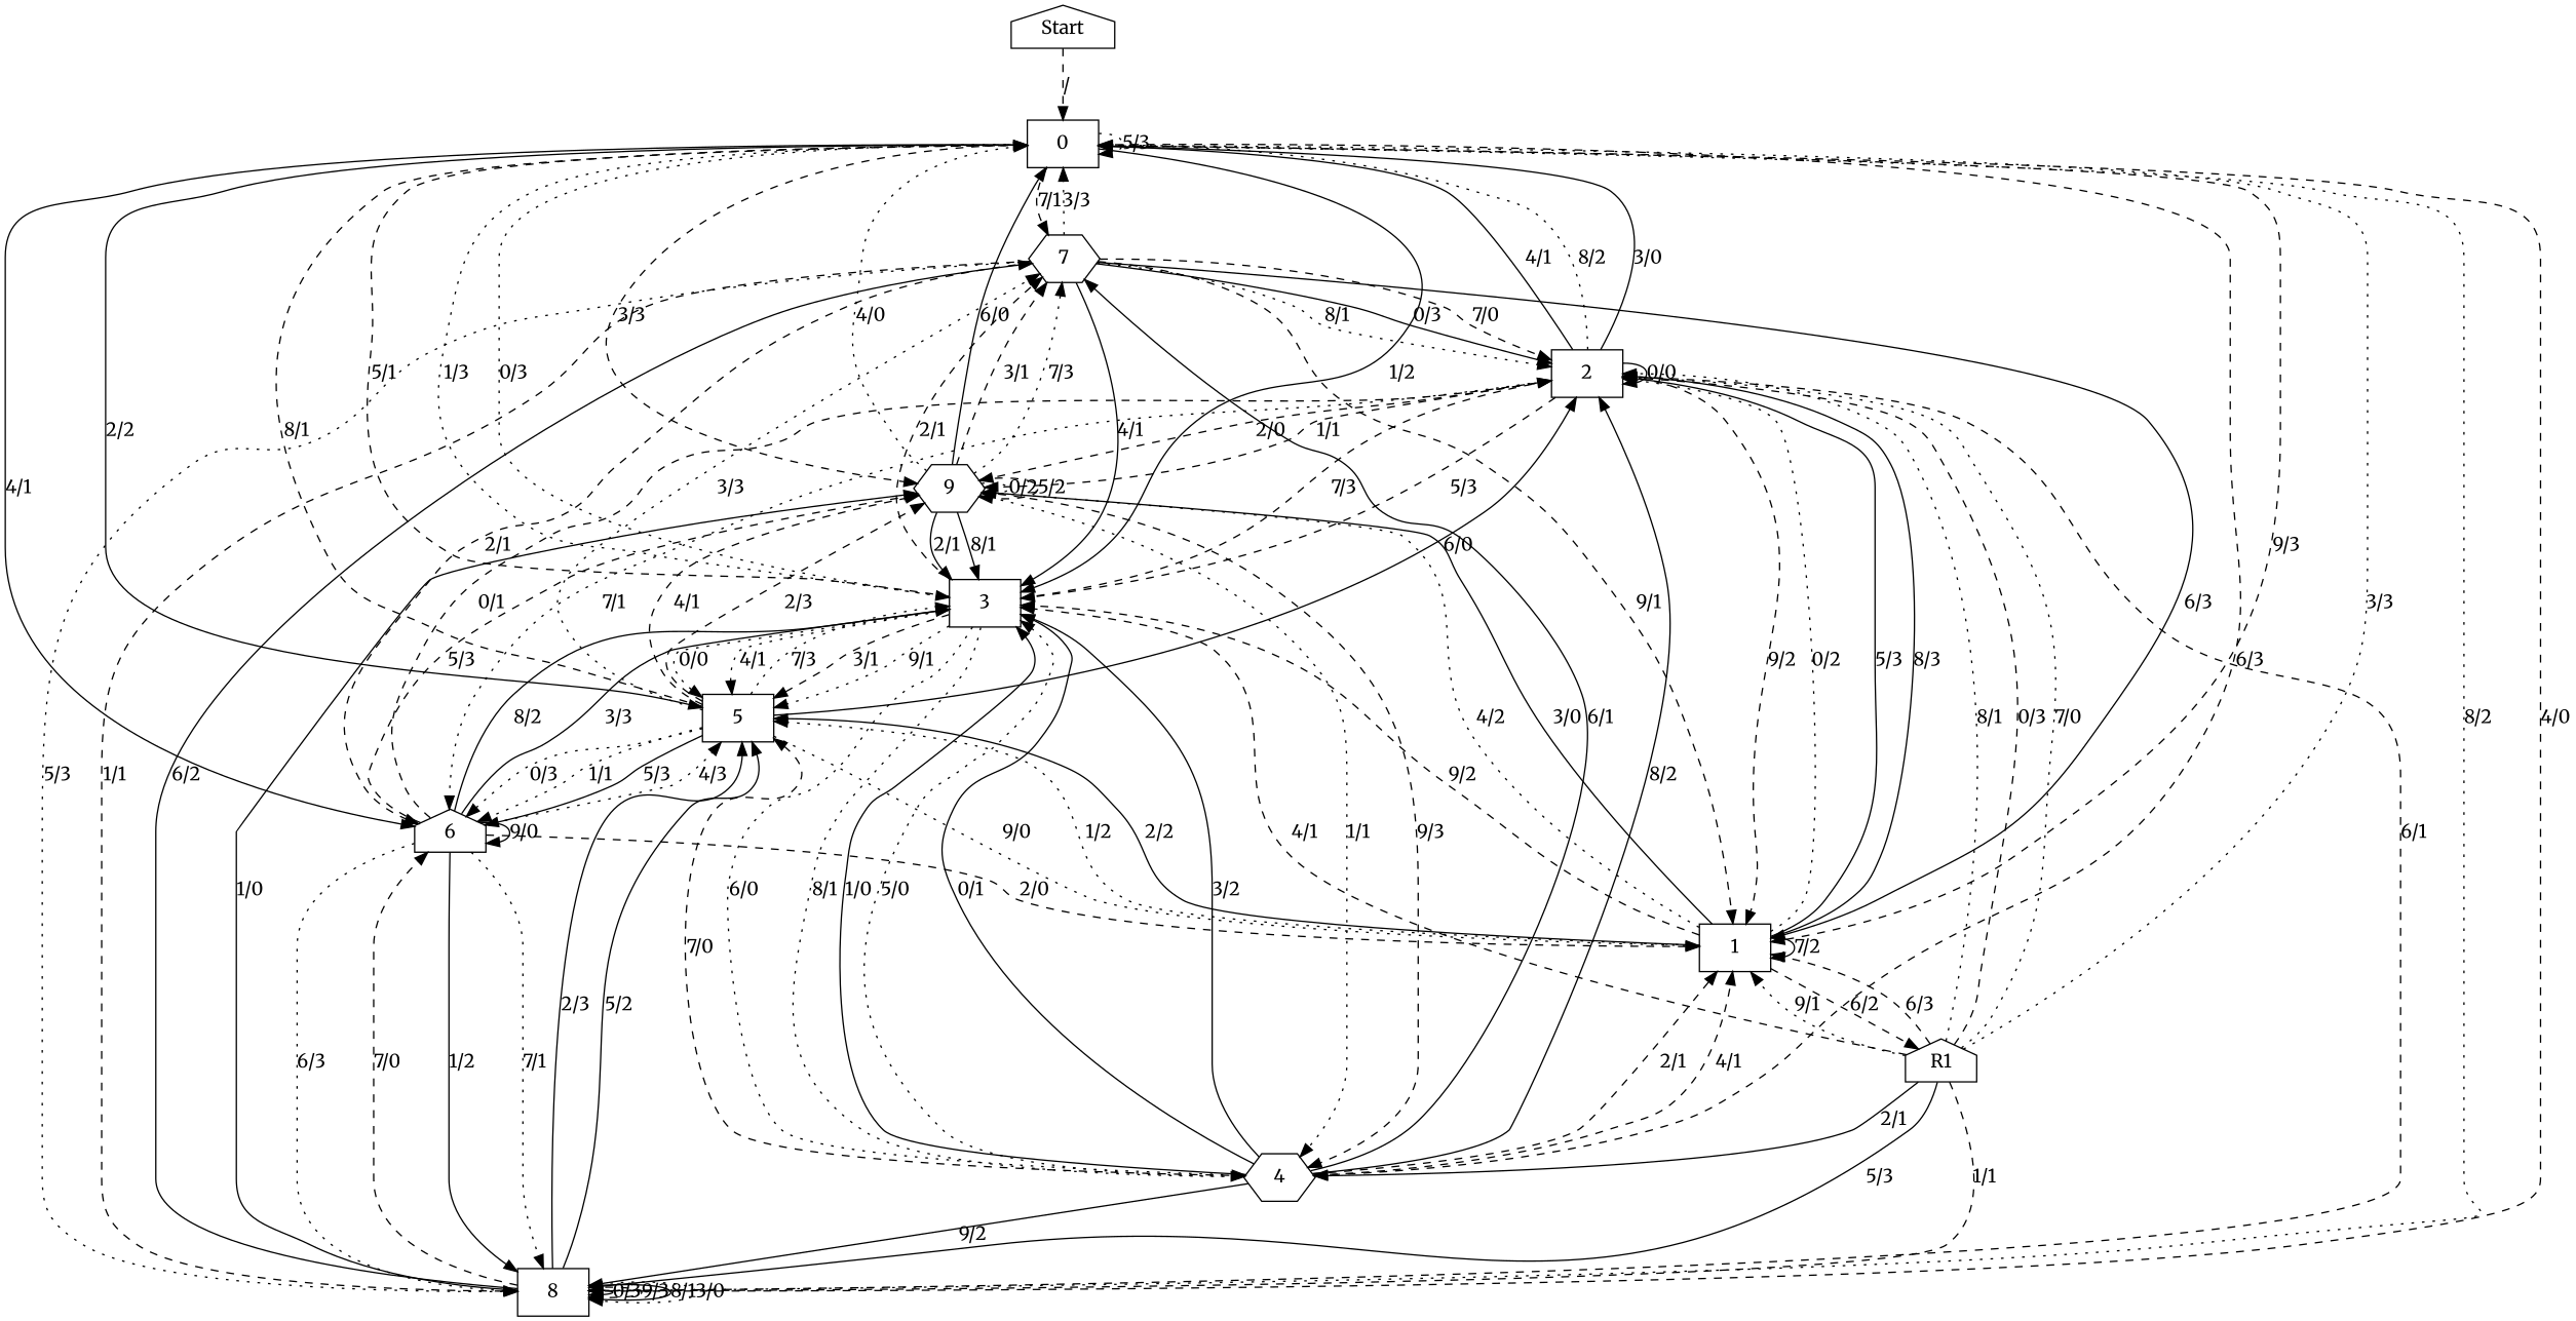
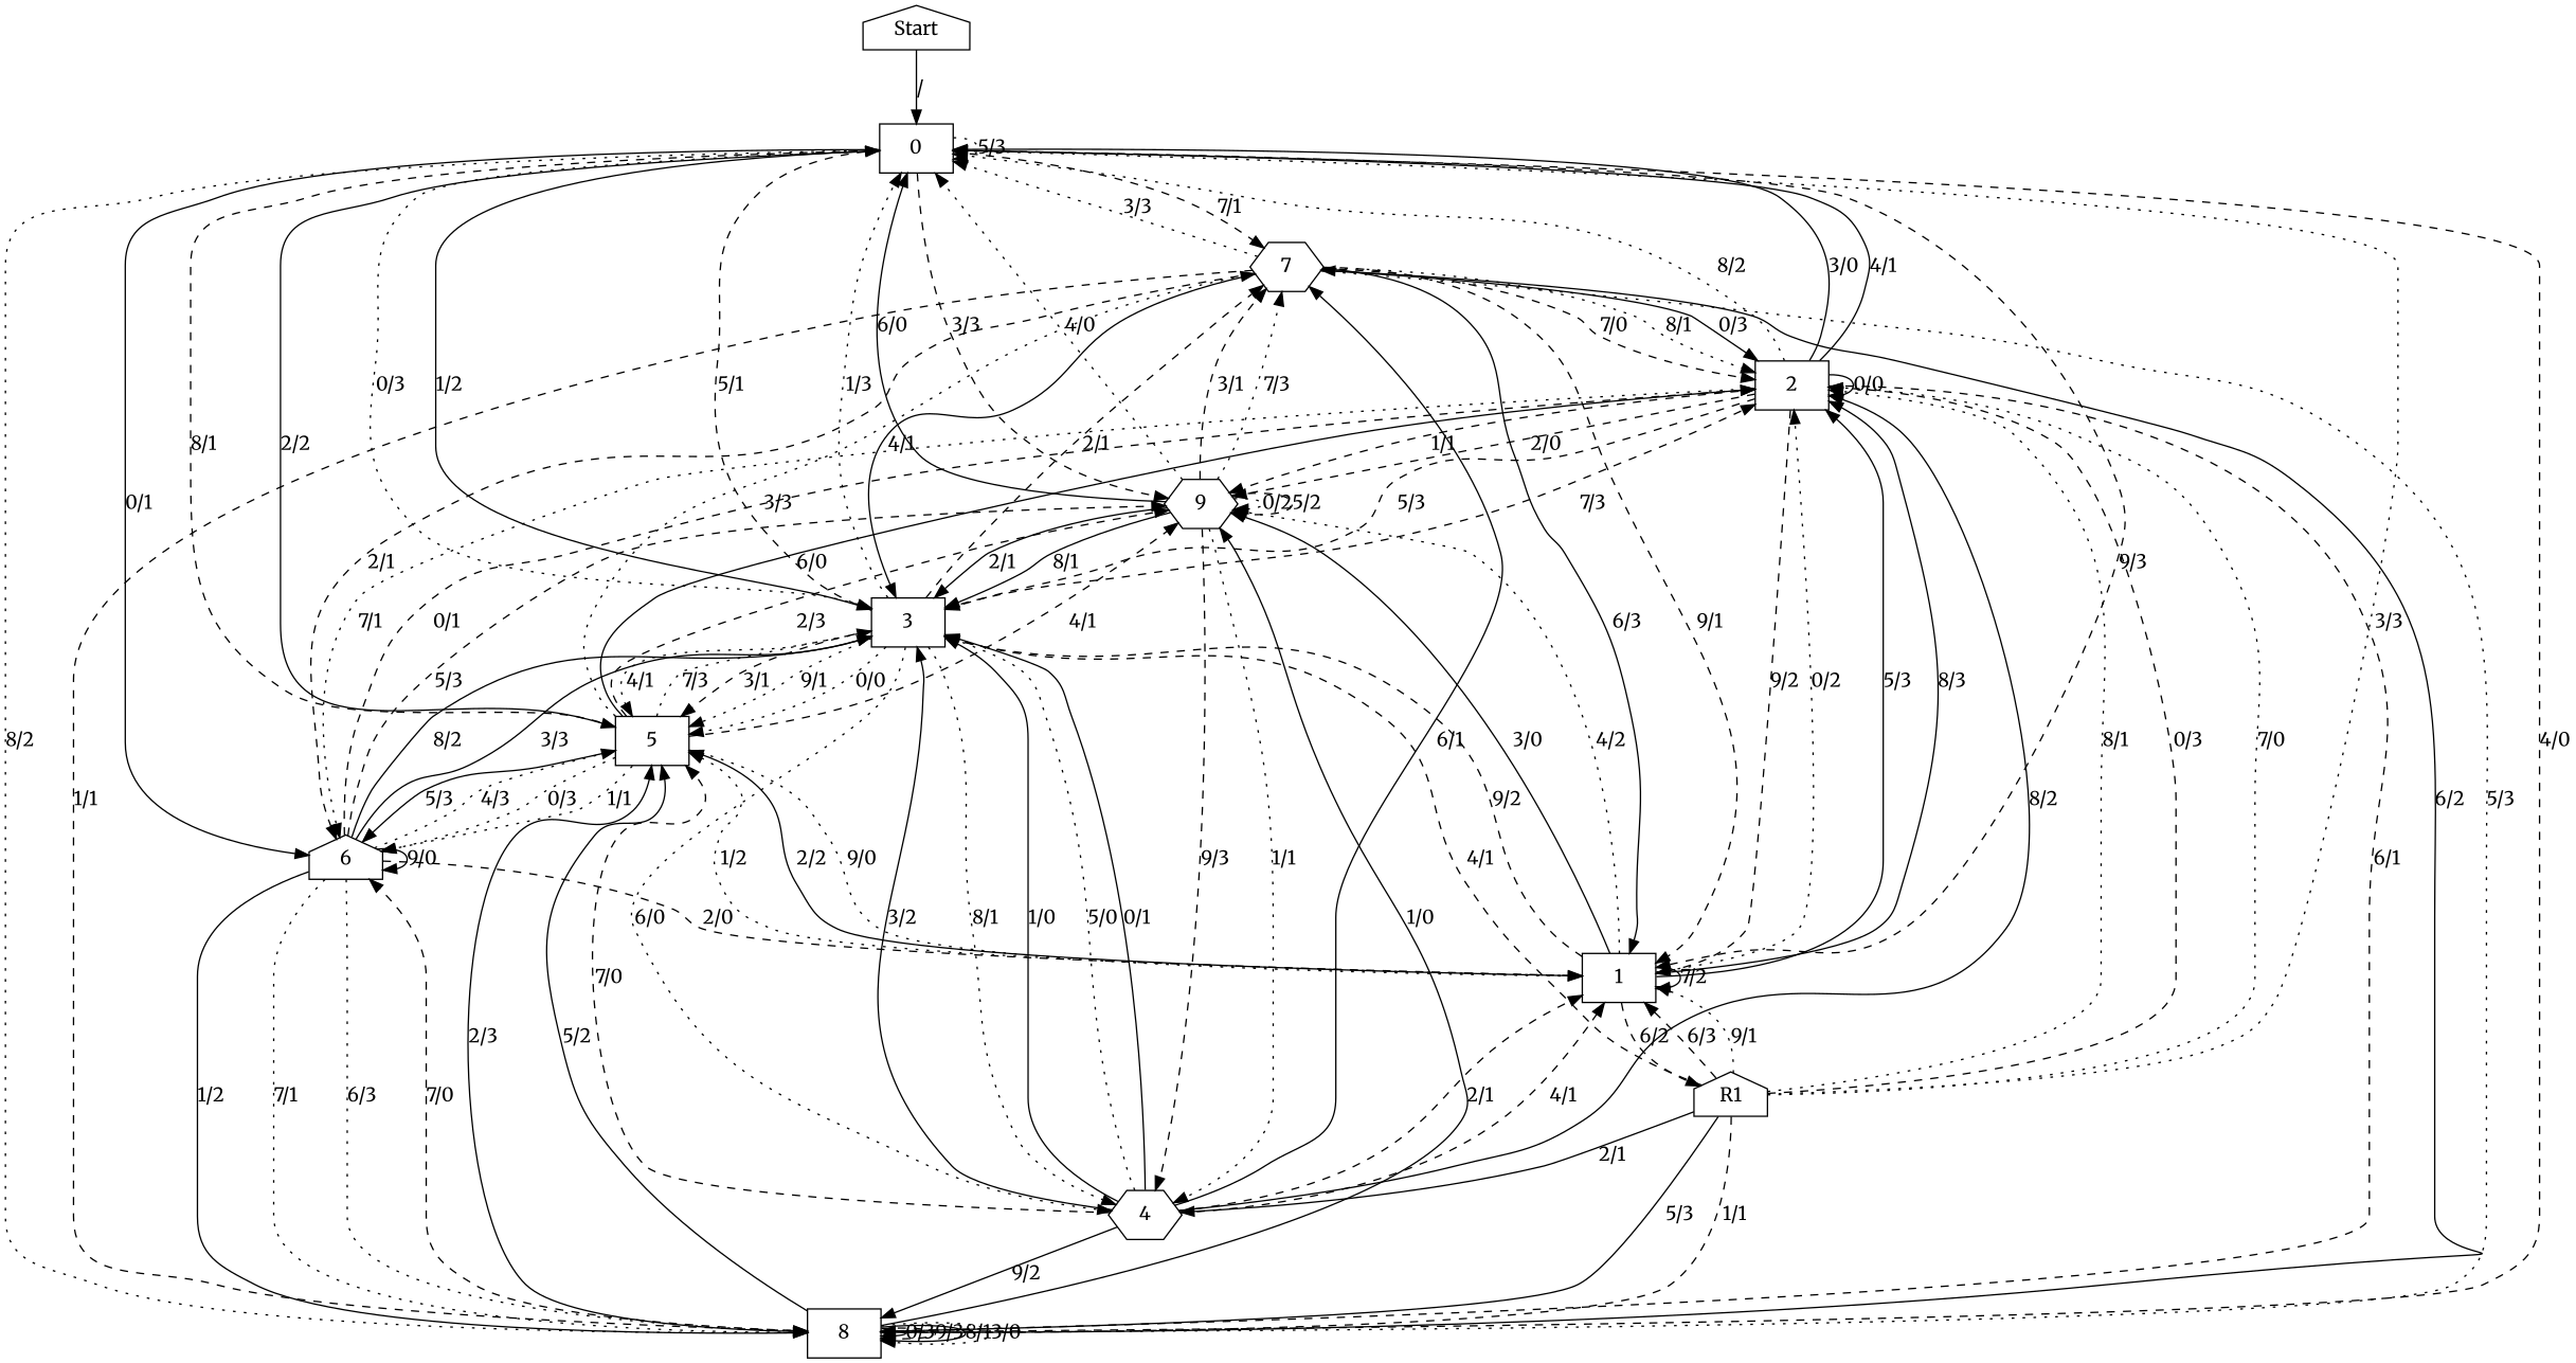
  digraph {
    fontname=Merriweather
    node [fontname=Merriweather shape=box]
    edge [fontname=Merriweather style=solid]
    Start [shape=house]
    0
    7 [shape=hexagon]
    4 [shape=hexagon]
    3
    1
    5
    8
    6 [shape=house]
    9 [shape=hexagon]
    2
    R1 [shape=house]
-   Start -> 0 [label="/" style=dashed]
+   Start -> 0 [label="/"]
    0 -> 0 [label="5/3" style=dotted]
    0 -> 7 [label="7/1" style=dashed]
-   0 -> 4 [label="6/3" style=dashed]
    0 -> 3 [label="0/3" style=dotted]
    0 -> 3 [label="1/2"]
    0 -> 1 [label="9/3" style=dashed]
    0 -> 5 [label="2/2"]
    0 -> 8 [label="8/2" style=dotted]
-   0 -> 6 [label="4/1"]
+   0 -> 6 [label="0/1"]
    0 -> 9 [label="3/3" style=dashed]
    7 -> 0 [label="3/3" style=dotted]
    7 -> 3 [label="4/1"]
    7 -> 1 [label="9/1" style=dashed]
    7 -> 1 [label="6/3"]
    7 -> 8 [label="5/3" style=dotted]
    7 -> 8 [label="1/1" style=dashed]
    7 -> 6 [label="2/1" style=dashed]
    7 -> 2 [label="8/1" style=dotted]
    7 -> 2 [label="0/3"]
    7 -> 2 [label="7/0" style=dashed]
    4 -> 7 [label="6/1"]
    4 -> 3 [label="1/0"]
    4 -> 3 [label="5/0" style=dotted]
    4 -> 3 [label="0/1"]
    4 -> 3 [label="3/2"]
    4 -> 1 [label="2/1" style=dashed]
    4 -> 1 [label="4/1" style=dashed]
    4 -> 5 [label="7/0" style=dashed]
    4 -> 8 [label="9/2"]
    4 -> 2 [label="8/2"]
    3 -> 0 [label="5/1" style=dashed]
    3 -> 0 [label="1/3" style=dotted]
    3 -> 7 [label="2/1" style=dashed]
    3 -> 4 [label="6/0" style=dotted]
    3 -> 4 [label="8/1" style=dotted]
    3 -> 5 [label="3/1" style=dashed]
    3 -> 5 [label="9/1" style=dotted]
    3 -> 5 [label="0/0" style=dotted]
    3 -> 5 [label="4/1" style=dotted]
    3 -> 2 [label="7/3" style=dashed]
    1 -> 3 [label="9/2" style=dashed]
    1 -> 1 [label="7/2"]
    1 -> 5 [label="1/2" style=dotted]
    1 -> 5 [label="2/2"]
    1 -> 9 [label="4/2" style=dotted]
    1 -> 9 [label="3/0"]
    1 -> 2 [label="0/2" style=dotted]
    1 -> 2 [label="5/3"]
    1 -> 2 [label="8/3"]
    1 -> R1 [label="6/2" style=dashed]
    5 -> 0 [label="8/1" style=dashed]
    5 -> 7 [label="3/3" style=dotted]
    5 -> 3 [label="7/3" style=dotted]
    5 -> 1 [label="9/0" style=dotted]
    5 -> 6 [label="0/3" style=dotted]
    5 -> 6 [label="1/1" style=dotted]
    5 -> 6 [label="5/3"]
    5 -> 9 [label="2/3" style=dashed]
    5 -> 9 [label="4/1" style=dashed]
    5 -> 2 [label="6/0"]
    8 -> 0 [label="4/0" style=dashed]
    8 -> 7 [label="6/2"]
    8 -> 5 [label="2/3"]
    8 -> 5 [label="5/2"]
    8 -> 8 [label="0/3"]
    8 -> 8 [label="9/3" style=dashed]
    8 -> 8 [label="8/1"]
    8 -> 8 [label="3/0" style=dotted]
    8 -> 6 [label="7/0" style=dashed]
    8 -> 9 [label="1/0"]
    6 -> 3 [label="3/3"]
    6 -> 3 [label="8/2"]
    6 -> 1 [label="2/0" style=dashed]
    6 -> 5 [label="4/3" style=dotted]
    6 -> 8 [label="6/3" style=dotted]
    6 -> 8 [label="1/2"]
    6 -> 8 [label="7/1" style=dotted]
    6 -> 6 [label="9/0"]
    6 -> 9 [label="5/3" style=dashed]
    6 -> 2 [label="0/1" style=dashed]
    9 -> 0 [label="4/0" style=dotted]
    9 -> 0 [label="6/0"]
    9 -> 7 [label="7/3" style=dotted]
    9 -> 7 [label="3/1" style=dashed]
    9 -> 4 [label="1/1" style=dotted]
    9 -> 4 [label="9/3" style=dashed]
    9 -> 3 [label="8/1"]
    9 -> 3 [label="2/1"]
    9 -> 9 [label="0/2" style=dotted]
    9 -> 9 [label="5/2" style=dashed]
    2 -> 0 [label="3/0"]
    2 -> 0 [label="4/1"]
    2 -> 0 [label="8/2" style=dotted]
    2 -> 3 [label="5/3" style=dashed]
    2 -> 1 [label="9/2" style=dashed]
    2 -> 8 [label="6/1" style=dashed]
    2 -> 6 [label="7/1" style=dotted]
    2 -> 9 [label="2/0" style=dashed]
    2 -> 9 [label="1/1" style=dashed]
    2 -> 2 [label="0/0"]
    R1 -> 0 [label="3/3" style=dotted]
    R1 -> 4 [label="2/1"]
    R1 -> 3 [label="4/1" style=dashed]
    R1 -> 1 [label="6/3" style=dashed]
    R1 -> 1 [label="9/1" style=dotted]
    R1 -> 8 [label="1/1" style=dashed]
    R1 -> 8 [label="5/3"]
    R1 -> 2 [label="8/1" style=dotted]
    R1 -> 2 [label="0/3" style=dashed]
    R1 -> 2 [label="7/0" style=dotted]
  }
